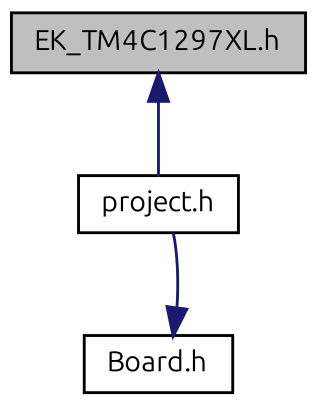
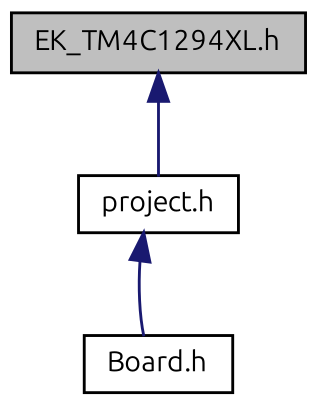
  digraph {
    fontname=Ubuntu
    node [color=black fillcolor=white fontname=Ubuntu fontsize=10 shape=record style=filled]
    edge [color=midnightblue dir=back fontname=Ubuntu fontsize=10 labelfontname=Helvetica labelfontsize=10 style=solid]
-   n1 [fillcolor=grey75 fontcolor=black height=0.2 label="EK_TM4C1297XL.h" width=0.4]
+   n1 [fillcolor=grey75 fontcolor=black height=0.2 label="EK_TM4C1294XL.h" width=0.4]
    n2 [height=0.2 label="project.h" width=0.4]
    n3 [height=0.2 label="Board.h" width=0.4]
    n1 -> n2
-   n3 -> n2
+   n2 -> n3
  }
